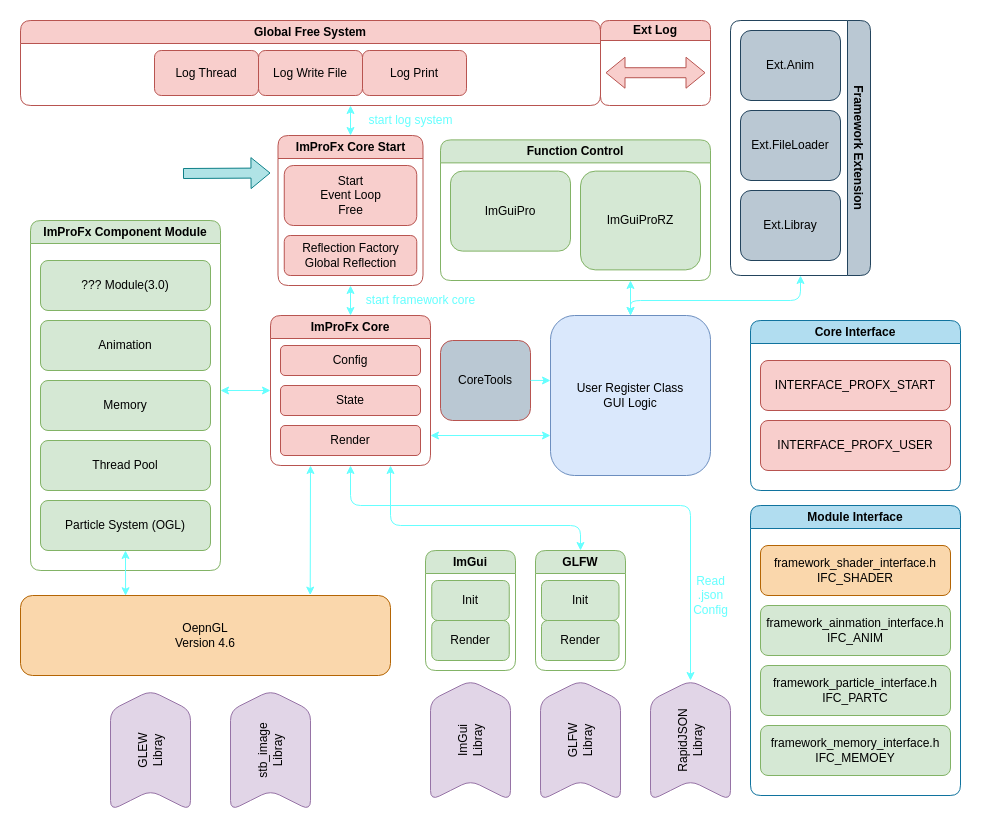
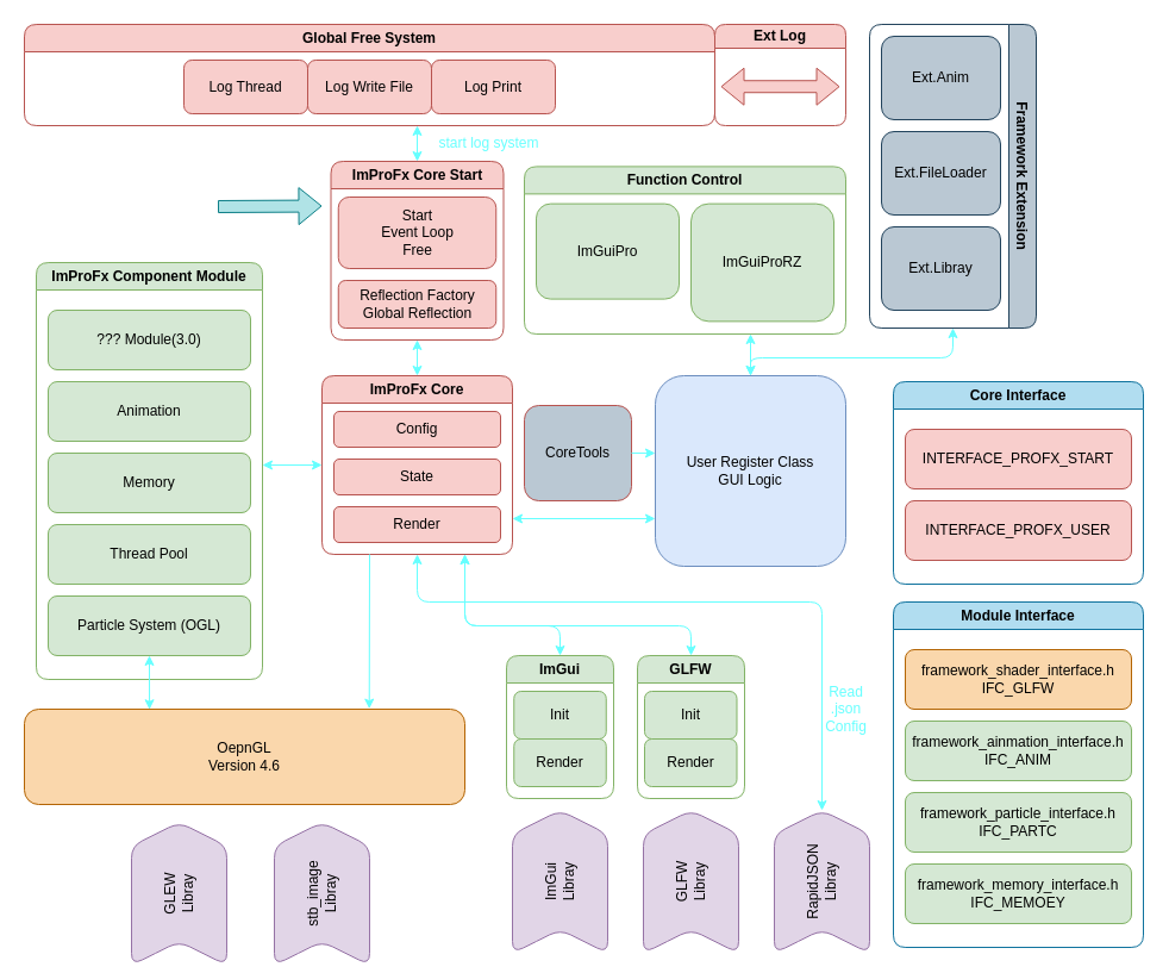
  <mxCell id="0" />
  <mxCell id="1" parent="0" />
  <mxCell id="2" value="ImProFx Core" style="swimlane;whiteSpace=wrap;html=1;startSize=23;fillColor=#f8cecc;strokeColor=#b85450;rounded=1;" parent="1" vertex="1"><mxGeometry x="270" y="315" width="160" height="150" as="geometry"><mxRectangle x="240" y="120" width="120" height="30" as="alternateBounds" /></mxGeometry></mxCell>
  <mxCell id="3" value="Config" style="whiteSpace=wrap;html=1;fillColor=#f8cecc;strokeColor=#b85450;rounded=1;" parent="2" vertex="1"><mxGeometry x="10" y="30" width="140" height="30" as="geometry" /></mxCell>
  <mxCell id="4" value="State" style="whiteSpace=wrap;html=1;fillColor=#f8cecc;strokeColor=#b85450;rounded=1;" parent="2" vertex="1"><mxGeometry x="10" y="70" width="140" height="30" as="geometry" /></mxCell>
  <mxCell id="5" value="Render" style="whiteSpace=wrap;html=1;fillColor=#f8cecc;strokeColor=#b85450;rounded=1;" parent="2" vertex="1"><mxGeometry x="10" y="110" width="140" height="30" as="geometry" /></mxCell>
  <mxCell id="6" value="ImGui" style="swimlane;whiteSpace=wrap;html=1;fillColor=#d5e8d4;strokeColor=#82b366;rounded=1;" parent="1" vertex="1"><mxGeometry x="425" y="550" width="90" height="120" as="geometry" /></mxCell>
  <mxCell id="7" value="Init" style="whiteSpace=wrap;html=1;fillColor=#d5e8d4;strokeColor=#82b366;rounded=1;" parent="6" vertex="1"><mxGeometry x="6.25" y="30" width="77.5" height="40" as="geometry" /></mxCell>
  <mxCell id="8" value="Render" style="whiteSpace=wrap;html=1;fillColor=#d5e8d4;strokeColor=#82b366;rounded=1;" parent="6" vertex="1"><mxGeometry x="6.25" y="70" width="77.5" height="40" as="geometry" /></mxCell>
  <mxCell id="9" value="GLFW" style="swimlane;whiteSpace=wrap;html=1;fillColor=#d5e8d4;strokeColor=#82b366;rounded=1;" parent="1" vertex="1"><mxGeometry x="535" y="550" width="90" height="120" as="geometry" /></mxCell>
  <mxCell id="10" value="Init" style="whiteSpace=wrap;html=1;fillColor=#d5e8d4;strokeColor=#82b366;rounded=1;" parent="9" vertex="1"><mxGeometry x="6" y="30" width="77.5" height="40" as="geometry" /></mxCell>
  <mxCell id="11" value="Render" style="whiteSpace=wrap;html=1;fillColor=#d5e8d4;strokeColor=#82b366;rounded=1;" parent="9" vertex="1"><mxGeometry x="6" y="70" width="77.5" height="40" as="geometry" /></mxCell>
- <mxCell id="12" value="" style="endArrow=classic;startArrow=classic;html=1;rounded=1;exitX=0.783;exitY=-0.005;exitDx=0;exitDy=0;entryX=0.25;entryY=1;entryDx=0;entryDy=0;exitPerimeter=0;strokeColor=#66FFFF;" parent="1" source="27" target="2" edge="1"><mxGeometry width="50" height="50" relative="1" as="geometry"><mxPoint x="310" y="495" as="sourcePoint" /><mxPoint x="298" y="455" as="targetPoint" /></mxGeometry></mxCell>
+ <mxCell id="12" value="" style="endArrow=none;startArrow=classic;html=1;rounded=1;exitX=0.783;exitY=-0.005;exitDx=0;exitDy=0;entryX=0.25;entryY=1;entryDx=0;entryDy=0;exitPerimeter=0;strokeColor=#66FFFF;" parent="1" source="27" target="2" edge="1"><mxGeometry width="50" height="50" relative="1" as="geometry"><mxPoint x="310" y="495" as="sourcePoint" /><mxPoint x="298" y="455" as="targetPoint" /></mxGeometry></mxCell>
  <mxCell id="13" value="ImProFx Core Start" style="swimlane;whiteSpace=wrap;html=1;fillColor=#f8cecc;strokeColor=#b85450;rounded=1;" parent="1" vertex="1"><mxGeometry x="277.5" y="135" width="145" height="150" as="geometry" /></mxCell>
  <mxCell id="14" value="Start&lt;br&gt;Event Loop&lt;br&gt;Free" style="whiteSpace=wrap;html=1;fillColor=#f8cecc;strokeColor=#b85450;rounded=1;" parent="13" vertex="1"><mxGeometry x="6.25" y="30" width="132.5" height="60" as="geometry" /></mxCell>
  <mxCell id="15" value="Reflection Factory&lt;br&gt;Global Reflection" style="whiteSpace=wrap;html=1;fillColor=#f8cecc;strokeColor=#b85450;rounded=1;" parent="13" vertex="1"><mxGeometry x="6.25" y="100" width="132.5" height="40" as="geometry" /></mxCell>
  <mxCell id="16" value="" style="endArrow=classic;startArrow=classic;html=1;rounded=1;entryX=0.5;entryY=1;entryDx=0;entryDy=0;exitX=0.5;exitY=0;exitDx=0;exitDy=0;strokeColor=#66FFFF;" parent="1" source="2" target="13" edge="1"><mxGeometry width="50" height="50" relative="1" as="geometry"><mxPoint x="420" y="335" as="sourcePoint" /><mxPoint x="470" y="285" as="targetPoint" /></mxGeometry></mxCell>
  <mxCell id="17" value="User Register Class&lt;br&gt;GUI Logic" style="whiteSpace=wrap;html=1;aspect=fixed;fillColor=#dae8fc;strokeColor=#6c8ebf;rounded=1;" parent="1" vertex="1"><mxGeometry x="550" y="315" width="160" height="160" as="geometry" /></mxCell>
  <mxCell id="18" value="" style="endArrow=classic;startArrow=classic;html=1;rounded=1;entryX=0;entryY=0.75;entryDx=0;entryDy=0;strokeColor=#66FFFF;" parent="1" target="17" edge="1"><mxGeometry width="50" height="50" relative="1" as="geometry"><mxPoint x="430" y="435" as="sourcePoint" /><mxPoint x="550" y="420" as="targetPoint" /></mxGeometry></mxCell>
  <mxCell id="19" value="ImGui&lt;br&gt;Libray" style="shape=step;perimeter=stepPerimeter;whiteSpace=wrap;html=1;fixedSize=1;rotation=-90;fillColor=#e1d5e7;strokeColor=#9673a6;rounded=1;" parent="1" vertex="1"><mxGeometry x="410" y="700" width="120" height="80" as="geometry" /></mxCell>
  <mxCell id="20" value="GLFW&lt;br&gt;Libray" style="shape=step;perimeter=stepPerimeter;whiteSpace=wrap;html=1;fixedSize=1;rotation=-90;fillColor=#e1d5e7;strokeColor=#9673a6;rounded=1;" parent="1" vertex="1"><mxGeometry x="520" y="700" width="120" height="80" as="geometry" /></mxCell>
  <mxCell id="21" value="ImProFx Component Module" style="swimlane;whiteSpace=wrap;html=1;fillColor=#d5e8d4;strokeColor=#82b366;rounded=1;" parent="1" vertex="1"><mxGeometry x="30" y="220" width="190" height="350" as="geometry" /></mxCell>
  <mxCell id="22" value="Animation" style="whiteSpace=wrap;html=1;fillColor=#d5e8d4;strokeColor=#82b366;rounded=1;" parent="21" vertex="1"><mxGeometry x="10" y="100" width="170" height="50" as="geometry" /></mxCell>
  <mxCell id="23" value="Thread Pool" style="whiteSpace=wrap;html=1;fillColor=#d5e8d4;strokeColor=#82b366;rounded=1;" parent="21" vertex="1"><mxGeometry x="10" y="220" width="170" height="50" as="geometry" /></mxCell>
  <mxCell id="24" value="Memory" style="whiteSpace=wrap;html=1;fillColor=#d5e8d4;strokeColor=#82b366;rounded=1;" parent="21" vertex="1"><mxGeometry x="10" y="160" width="170" height="50" as="geometry" /></mxCell>
  <mxCell id="25" value="Particle System (OGL)" style="whiteSpace=wrap;html=1;fillColor=#d5e8d4;strokeColor=#82b366;rounded=1;" parent="21" vertex="1"><mxGeometry x="10" y="280" width="170" height="50" as="geometry" /></mxCell>
  <mxCell id="26" value="??? Module(3.0)" style="whiteSpace=wrap;html=1;fillColor=#d5e8d4;strokeColor=#82b366;rounded=1;" parent="21" vertex="1"><mxGeometry x="10" y="40" width="170" height="50" as="geometry" /></mxCell>
  <mxCell id="27" value="OepnGL&lt;br&gt;Version 4.6" style="rounded=1;whiteSpace=wrap;html=1;fillColor=#fad7ac;strokeColor=#b46504;" parent="1" vertex="1"><mxGeometry x="20" y="595" width="370" height="80" as="geometry" /></mxCell>
  <mxCell id="28" value="GLEW&lt;br&gt;Libray" style="shape=step;perimeter=stepPerimeter;whiteSpace=wrap;html=1;fixedSize=1;rotation=-90;fillColor=#e1d5e7;strokeColor=#9673a6;rounded=1;" parent="1" vertex="1"><mxGeometry x="90" y="710" width="120" height="80" as="geometry" /></mxCell>
  <mxCell id="29" value="" style="endArrow=classic;startArrow=classic;html=1;rounded=1;entryX=0.5;entryY=1;entryDx=0;entryDy=0;exitX=0.284;exitY=0.003;exitDx=0;exitDy=0;exitPerimeter=0;strokeColor=#66FFFF;" parent="1" source="27" target="25" edge="1"><mxGeometry width="50" height="50" relative="1" as="geometry"><mxPoint x="280" y="625" as="sourcePoint" /><mxPoint x="330" y="575" as="targetPoint" /><Array as="points" /></mxGeometry></mxCell>
+ <mxCell id="30" value="" style="endArrow=classic;startArrow=classic;html=1;rounded=1;exitX=0.5;exitY=0;exitDx=0;exitDy=0;entryX=0.75;entryY=1;entryDx=0;entryDy=0;strokeColor=#66FFFF;" parent="1" source="6" target="2" edge="1"><mxGeometry width="50" height="50" relative="1" as="geometry"><mxPoint x="380" y="535" as="sourcePoint" /><mxPoint x="350" y="455" as="targetPoint" /><Array as="points"><mxPoint x="470" y="525" /><mxPoint x="390" y="525" /></Array></mxGeometry></mxCell>
  <mxCell id="31" value="" style="endArrow=classic;startArrow=classic;html=1;rounded=1;entryX=0.75;entryY=1;entryDx=0;entryDy=0;exitX=0.5;exitY=0;exitDx=0;exitDy=0;strokeColor=#66FFFF;" parent="1" source="9" target="2" edge="1"><mxGeometry width="50" height="50" relative="1" as="geometry"><mxPoint x="280" y="555" as="sourcePoint" /><mxPoint x="330" y="505" as="targetPoint" /><Array as="points"><mxPoint x="580" y="525" /><mxPoint x="390" y="525" /></Array></mxGeometry></mxCell>
  <mxCell id="32" value="" style="shape=flexArrow;endArrow=classic;html=1;rounded=1;entryX=0;entryY=0.25;entryDx=0;entryDy=0;fillColor=#b0e3e6;strokeColor=#0e8088;" parent="1" edge="1"><mxGeometry width="50" height="50" relative="1" as="geometry"><mxPoint x="182.5" y="173" as="sourcePoint" /><mxPoint x="270" y="172.5" as="targetPoint" /></mxGeometry></mxCell>
  <mxCell id="33" value="Global Free System" style="swimlane;whiteSpace=wrap;html=1;fillColor=#f8cecc;strokeColor=#b85450;rounded=1;" parent="1" vertex="1"><mxGeometry x="20" y="20" width="580" height="85" as="geometry" /></mxCell>
  <mxCell id="34" value="Log Thread" style="whiteSpace=wrap;html=1;fillColor=#f8cecc;strokeColor=#b85450;rounded=1;" parent="33" vertex="1"><mxGeometry x="134" y="30" width="104" height="45" as="geometry" /></mxCell>
  <mxCell id="35" value="Log Write File" style="whiteSpace=wrap;html=1;fillColor=#f8cecc;strokeColor=#b85450;rounded=1;" parent="33" vertex="1"><mxGeometry x="238" y="30" width="104" height="45" as="geometry" /></mxCell>
  <mxCell id="36" value="Log Print" style="whiteSpace=wrap;html=1;fillColor=#f8cecc;strokeColor=#b85450;rounded=1;" parent="33" vertex="1"><mxGeometry x="342" y="30" width="104" height="45" as="geometry" /></mxCell>
  <mxCell id="37" value="" style="endArrow=classic;startArrow=classic;html=1;rounded=1;entryX=0.5;entryY=0;entryDx=0;entryDy=0;strokeColor=#66FFFF;" parent="1" target="13" edge="1"><mxGeometry width="50" height="50" relative="1" as="geometry"><mxPoint x="350" y="105" as="sourcePoint" /><mxPoint x="400" y="175" as="targetPoint" /></mxGeometry></mxCell>
  <mxCell id="38" value="&lt;font color=&quot;#66ffff&quot;&gt;start log system&lt;/font&gt;" style="text;html=1;align=center;verticalAlign=middle;resizable=0;points=[];autosize=1;strokeColor=none;fillColor=none;rounded=1;" parent="1" vertex="1"><mxGeometry x="355" y="105" width="110" height="30" as="geometry" /></mxCell>
  <mxCell id="39" value="stb_image&lt;br&gt;Libray" style="shape=step;perimeter=stepPerimeter;whiteSpace=wrap;html=1;fixedSize=1;rotation=-90;fillColor=#e1d5e7;strokeColor=#9673a6;rounded=1;" parent="1" vertex="1"><mxGeometry x="210" y="710" width="120" height="80" as="geometry" /></mxCell>
  <mxCell id="40" value="RapidJSON&lt;br&gt;Libray" style="shape=step;perimeter=stepPerimeter;whiteSpace=wrap;html=1;fixedSize=1;rotation=-90;fillColor=#e1d5e7;strokeColor=#9673a6;rounded=1;" parent="1" vertex="1"><mxGeometry x="630" y="700" width="120" height="80" as="geometry" /></mxCell>
  <mxCell id="41" value="" style="endArrow=classic;startArrow=classic;html=1;rounded=1;entryX=0.5;entryY=1;entryDx=0;entryDy=0;strokeColor=#66FFFF;" parent="1" target="2" edge="1"><mxGeometry width="50" height="50" relative="1" as="geometry"><mxPoint x="690" y="680" as="sourcePoint" /><mxPoint x="330" y="525" as="targetPoint" /><Array as="points"><mxPoint x="690" y="505" /><mxPoint x="350" y="505" /></Array></mxGeometry></mxCell>
  <mxCell id="42" value="&lt;font color=&quot;#66ffff&quot;&gt;Read&lt;br&gt;.json&lt;br&gt;Config&lt;/font&gt;" style="text;html=1;align=center;verticalAlign=middle;resizable=0;points=[];autosize=1;strokeColor=none;fillColor=none;rounded=1;" parent="1" vertex="1"><mxGeometry x="680" y="565" width="60" height="60" as="geometry" /></mxCell>
- <mxCell id="43" value="&lt;font color=&quot;#66ffff&quot;&gt;start framework core&lt;/font&gt;" style="text;html=1;align=center;verticalAlign=middle;resizable=0;points=[];autosize=1;strokeColor=none;fillColor=none;rounded=1;" parent="1" vertex="1"><mxGeometry x="355" y="285" width="130" height="30" as="geometry" /></mxCell>
  <mxCell id="44" value="Module Interface" style="swimlane;whiteSpace=wrap;html=1;fillColor=#b1ddf0;strokeColor=#10739e;rounded=1;" parent="1" vertex="1"><mxGeometry x="750" y="505" width="210" height="290" as="geometry" /></mxCell>
- <mxCell id="45" value="framework_shader_interface.h&lt;br&gt;IFC_SHADER" style="rounded=1;whiteSpace=wrap;html=1;fillColor=#fad7ac;strokeColor=#b46504;" parent="44" vertex="1"><mxGeometry x="10" y="40" width="190" height="50" as="geometry" /></mxCell>
+ <mxCell id="45" value="framework_shader_interface.h&lt;br&gt;IFC_GLFW" style="rounded=1;whiteSpace=wrap;html=1;fillColor=#fad7ac;strokeColor=#b46504;" parent="44" vertex="1"><mxGeometry x="10" y="40" width="190" height="50" as="geometry" /></mxCell>
  <mxCell id="46" value="framework_ainmation_interface.h&lt;br&gt;IFC_ANIM" style="rounded=1;whiteSpace=wrap;html=1;fillColor=#d5e8d4;strokeColor=#82b366;" parent="44" vertex="1"><mxGeometry x="10" y="100" width="190" height="50" as="geometry" /></mxCell>
  <mxCell id="47" value="framework_particle_interface.h&lt;br&gt;IFC_PARTC" style="rounded=1;whiteSpace=wrap;html=1;fillColor=#d5e8d4;strokeColor=#82b366;" parent="44" vertex="1"><mxGeometry x="10" y="160" width="190" height="50" as="geometry" /></mxCell>
  <mxCell id="48" value="framework_memory_interface.h&lt;br&gt;IFC_MEMOEY" style="rounded=1;whiteSpace=wrap;html=1;fillColor=#d5e8d4;strokeColor=#82b366;" parent="44" vertex="1"><mxGeometry x="10" y="220" width="190" height="50" as="geometry" /></mxCell>
  <mxCell id="49" value="Core Interface" style="swimlane;whiteSpace=wrap;html=1;fillColor=#b1ddf0;strokeColor=#10739e;startSize=23;rounded=1;" parent="1" vertex="1"><mxGeometry x="750" y="320" width="210" height="170" as="geometry" /></mxCell>
  <mxCell id="50" value="INTERFACE_PROFX_START" style="rounded=1;whiteSpace=wrap;html=1;fillColor=#f8cecc;strokeColor=#b85450;" parent="49" vertex="1"><mxGeometry x="10" y="40" width="190" height="50" as="geometry" /></mxCell>
  <mxCell id="51" value="INTERFACE_PROFX_USER" style="rounded=1;whiteSpace=wrap;html=1;fillColor=#f8cecc;strokeColor=#b85450;" parent="49" vertex="1"><mxGeometry x="10" y="100" width="190" height="50" as="geometry" /></mxCell>
  <mxCell id="52" value="" style="endArrow=classic;startArrow=classic;html=1;rounded=1;entryX=0;entryY=0.5;entryDx=0;entryDy=0;strokeColor=#66FFFF;" parent="1" target="2" edge="1"><mxGeometry width="50" height="50" relative="1" as="geometry"><mxPoint x="220" y="390" as="sourcePoint" /><mxPoint x="510" y="320" as="targetPoint" /></mxGeometry></mxCell>
  <mxCell id="53" value="Framework Extension" style="swimlane;horizontal=0;whiteSpace=wrap;html=1;rotation=-180;rounded=1;fillColor=#bac8d3;strokeColor=#23445d;" parent="1" vertex="1"><mxGeometry x="730" y="20" width="140" height="255" as="geometry" /></mxCell>
  <mxCell id="54" value="Ext.Anim" style="rounded=1;whiteSpace=wrap;html=1;fillColor=#bac8d3;strokeColor=#23445d;" parent="53" vertex="1"><mxGeometry x="10" y="10" width="100" height="70" as="geometry" /></mxCell>
  <mxCell id="55" value="Ext.FileLoader" style="rounded=1;whiteSpace=wrap;html=1;fillColor=#bac8d3;strokeColor=#23445d;" parent="53" vertex="1"><mxGeometry x="10" y="90" width="100" height="70" as="geometry" /></mxCell>
  <mxCell id="56" value="Ext.Libray" style="rounded=1;whiteSpace=wrap;html=1;fillColor=#bac8d3;strokeColor=#23445d;" parent="53" vertex="1"><mxGeometry x="10" y="170" width="100" height="70" as="geometry" /></mxCell>
  <mxCell id="57" value="Function Control" style="swimlane;whiteSpace=wrap;html=1;rounded=1;fillColor=#d5e8d4;strokeColor=#82b366;" parent="1" vertex="1"><mxGeometry x="440" y="139.38" width="270" height="140.62" as="geometry" /></mxCell>
  <mxCell id="58" value="ImGuiPro" style="rounded=1;whiteSpace=wrap;html=1;fillColor=#d5e8d4;strokeColor=#82b366;" parent="57" vertex="1"><mxGeometry x="10" y="31.24" width="120" height="80" as="geometry" /></mxCell>
  <mxCell id="59" value="ImGuiProRZ" style="rounded=1;whiteSpace=wrap;html=1;fillColor=#d5e8d4;strokeColor=#82b366;" parent="57" vertex="1"><mxGeometry x="140" y="31.24" width="120" height="98.76" as="geometry" /></mxCell>
  <mxCell id="60" value="" style="endArrow=classic;startArrow=classic;html=1;rounded=1;exitX=0.5;exitY=0;exitDx=0;exitDy=0;strokeColor=#66FFFF;" parent="1" source="17" edge="1"><mxGeometry width="50" height="50" relative="1" as="geometry"><mxPoint x="610" y="310" as="sourcePoint" /><mxPoint x="630" y="280" as="targetPoint" /></mxGeometry></mxCell>
  <mxCell id="61" value="Ext Log" style="swimlane;whiteSpace=wrap;html=1;fillColor=#f8cecc;strokeColor=#b85450;rounded=1;startSize=20;" parent="1" vertex="1"><mxGeometry x="600" y="20" width="110" height="85" as="geometry" /></mxCell>
  <mxCell id="62" value="" style="shape=flexArrow;endArrow=classic;startArrow=classic;html=1;rounded=1;fillColor=#f8cecc;strokeColor=#b85450;" parent="61" edge="1"><mxGeometry width="100" height="100" relative="1" as="geometry"><mxPoint x="5" y="52.22" as="sourcePoint" /><mxPoint x="105" y="52.22" as="targetPoint" /></mxGeometry></mxCell>
  <mxCell id="63" value="" style="endArrow=classic;startArrow=classic;html=1;rounded=1;entryX=0.5;entryY=0;entryDx=0;entryDy=0;exitX=0.5;exitY=0;exitDx=0;exitDy=0;strokeColor=#66FFFF;" parent="1" source="17" target="53" edge="1"><mxGeometry width="50" height="50" relative="1" as="geometry"><mxPoint x="650" y="250" as="sourcePoint" /><mxPoint x="700" y="200" as="targetPoint" /><Array as="points"><mxPoint x="630" y="300" /><mxPoint x="800" y="300" /></Array></mxGeometry></mxCell>
  <mxCell id="64" value="CoreTools" style="rounded=1;whiteSpace=wrap;html=1;fillColor=#bac8d3;strokeColor=#b85450;" parent="1" vertex="1"><mxGeometry x="440" y="340" width="90" height="80" as="geometry" /></mxCell>
  <mxCell id="65" value="" style="endArrow=classic;html=1;rounded=0;exitX=1;exitY=0.5;exitDx=0;exitDy=0;strokeColor=#66FFFF;" parent="1" edge="1"><mxGeometry width="50" height="50" relative="1" as="geometry"><mxPoint x="530" y="379.93" as="sourcePoint" /><mxPoint x="550" y="380" as="targetPoint" /></mxGeometry></mxCell>
